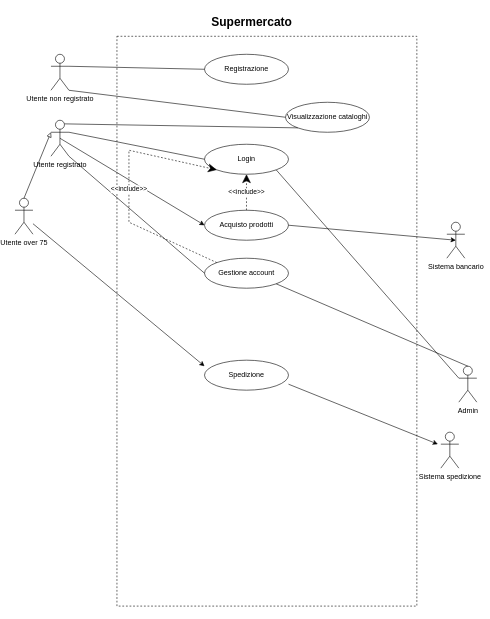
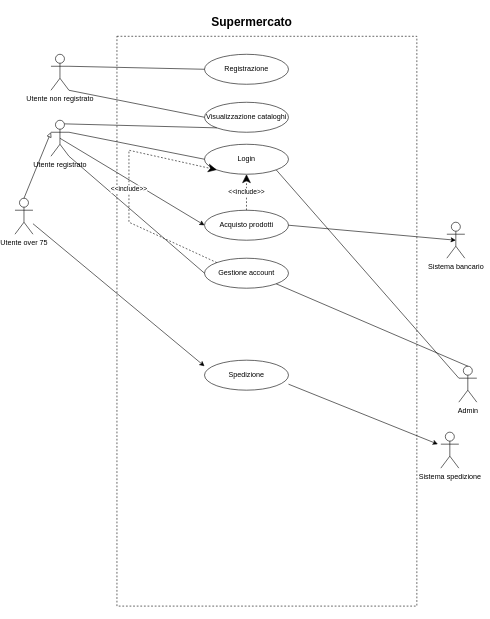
  <mxCell id="0" />
  <mxCell id="1" parent="0" />
  <mxCell id="2" value="" style="rounded=0;whiteSpace=wrap;html=1;dashed=1;" vertex="1" parent="1"><mxGeometry x="190" y="60" width="500" height="950" as="geometry" /></mxCell>
  <mxCell id="3" value="Supermercato" style="text;html=1;align=center;verticalAlign=middle;whiteSpace=wrap;rounded=0;fontSize=20;fontStyle=1" vertex="1" parent="1"><mxGeometry x="270" y="20" width="290" height="30" as="geometry" /></mxCell>
  <mxCell id="4" value="Utente non registrato" style="shape=umlActor;verticalLabelPosition=bottom;verticalAlign=top;html=1;outlineConnect=0;" vertex="1" parent="1"><mxGeometry x="80" y="90" width="30" height="60" as="geometry" /></mxCell>
  <mxCell id="5" value="Registrazione" style="ellipse;whiteSpace=wrap;html=1;" vertex="1" parent="1"><mxGeometry x="336" y="90" width="140" height="50" as="geometry" /></mxCell>
- <mxCell id="6" value="Visualizzazione cataloghi" style="ellipse;whiteSpace=wrap;html=1;" vertex="1" parent="1"><mxGeometry x="471" y="170" width="140" height="50" as="geometry" /></mxCell>
+ <mxCell id="6" value="Visualizzazione cataloghi" style="ellipse;whiteSpace=wrap;html=1;" vertex="1" parent="1"><mxGeometry x="336" y="170" width="140" height="50" as="geometry" /></mxCell>
  <mxCell id="7" value="" style="endArrow=none;html=1;rounded=0;entryX=1;entryY=1;entryDx=0;entryDy=0;entryPerimeter=0;exitX=0;exitY=0.5;exitDx=0;exitDy=0;" edge="1" parent="1" source="6" target="4"><mxGeometry width="50" height="50" relative="1" as="geometry"><mxPoint x="280" y="125" as="sourcePoint" /><mxPoint x="105" y="130" as="targetPoint" /></mxGeometry></mxCell>
  <mxCell id="8" value="Utente registrato" style="shape=umlActor;verticalLabelPosition=bottom;verticalAlign=top;html=1;outlineConnect=0;" vertex="1" parent="1"><mxGeometry x="80" y="200" width="30" height="60" as="geometry" /></mxCell>
  <mxCell id="9" value="" style="endArrow=none;html=1;rounded=0;entryX=1;entryY=0.333;entryDx=0;entryDy=0;entryPerimeter=0;exitX=0;exitY=0.5;exitDx=0;exitDy=0;" edge="1" parent="1" source="5" target="4"><mxGeometry width="50" height="50" relative="1" as="geometry"><mxPoint x="280" y="185" as="sourcePoint" /><mxPoint x="120" y="160" as="targetPoint" /></mxGeometry></mxCell>
  <mxCell id="10" value="Login" style="ellipse;whiteSpace=wrap;html=1;" vertex="1" parent="1"><mxGeometry x="336" y="240" width="140" height="50" as="geometry" /></mxCell>
  <mxCell id="11" value="" style="endArrow=none;html=1;rounded=0;exitX=1;exitY=0.333;exitDx=0;exitDy=0;exitPerimeter=0;entryX=0;entryY=0.5;entryDx=0;entryDy=0;" edge="1" parent="1" source="8" target="10"><mxGeometry width="50" height="50" relative="1" as="geometry"><mxPoint x="330" y="210" as="sourcePoint" /><mxPoint x="380" y="160" as="targetPoint" /></mxGeometry></mxCell>
  <mxCell id="12" value="" style="endArrow=none;html=1;rounded=0;exitX=0.75;exitY=0.1;exitDx=0;exitDy=0;exitPerimeter=0;entryX=0;entryY=1;entryDx=0;entryDy=0;" edge="1" parent="1" source="8" target="6"><mxGeometry width="50" height="50" relative="1" as="geometry"><mxPoint x="330" y="210" as="sourcePoint" /><mxPoint x="380" y="160" as="targetPoint" /></mxGeometry></mxCell>
  <mxCell id="13" value="Acquisto prodotti" style="ellipse;whiteSpace=wrap;html=1;" vertex="1" parent="1"><mxGeometry x="336" y="350" width="140" height="50" as="geometry" /></mxCell>
  <mxCell id="14" value="" style="endArrow=classic;html=1;rounded=0;exitX=0.5;exitY=0.5;exitDx=0;exitDy=0;exitPerimeter=0;entryX=0;entryY=0.5;entryDx=0;entryDy=0;endFill=1;" edge="1" parent="1" source="8" target="13"><mxGeometry width="50" height="50" relative="1" as="geometry"><mxPoint x="120" y="230" as="sourcePoint" /><mxPoint x="280" y="265" as="targetPoint" /></mxGeometry></mxCell>
  <mxCell id="15" value="Sistema bancario" style="shape=umlActor;verticalLabelPosition=bottom;verticalAlign=top;html=1;outlineConnect=0;" vertex="1" parent="1"><mxGeometry x="740" y="370" width="30" height="60" as="geometry" /></mxCell>
  <mxCell id="16" value="" style="endArrow=classic;html=1;rounded=0;exitX=1;exitY=0.5;exitDx=0;exitDy=0;entryX=0.5;entryY=0.5;entryDx=0;entryDy=0;entryPerimeter=0;endFill=1;" edge="1" parent="1" source="13" target="15"><mxGeometry width="50" height="50" relative="1" as="geometry"><mxPoint x="105" y="240" as="sourcePoint" /><mxPoint x="280" y="345" as="targetPoint" /></mxGeometry></mxCell>
  <mxCell id="17" value="Gestione account" style="ellipse;whiteSpace=wrap;html=1;" vertex="1" parent="1"><mxGeometry x="336" y="430" width="140" height="50" as="geometry" /></mxCell>
  <mxCell id="18" value="" style="endArrow=none;html=1;rounded=0;exitX=1;exitY=1;exitDx=0;exitDy=0;exitPerimeter=0;entryX=0;entryY=0.5;entryDx=0;entryDy=0;" edge="1" parent="1" source="8" target="17"><mxGeometry width="50" height="50" relative="1" as="geometry"><mxPoint x="120" y="230" as="sourcePoint" /><mxPoint x="280" y="265" as="targetPoint" /></mxGeometry></mxCell>
  <mxCell id="19" value="Admin" style="shape=umlActor;verticalLabelPosition=bottom;verticalAlign=top;html=1;outlineConnect=0;" vertex="1" parent="1"><mxGeometry x="760" y="610" width="30" height="60" as="geometry" /></mxCell>
  <mxCell id="20" value="" style="endArrow=none;html=1;rounded=0;exitX=1;exitY=1;exitDx=0;exitDy=0;entryX=0;entryY=0.333;entryDx=0;entryDy=0;entryPerimeter=0;" edge="1" parent="1" source="10" target="19"><mxGeometry width="50" height="50" relative="1" as="geometry"><mxPoint x="420" y="265" as="sourcePoint" /><mxPoint x="585" y="450" as="targetPoint" /></mxGeometry></mxCell>
  <mxCell id="21" value="" style="endArrow=none;html=1;rounded=0;exitX=1;exitY=1;exitDx=0;exitDy=0;entryX=0.5;entryY=0;entryDx=0;entryDy=0;entryPerimeter=0;" edge="1" parent="1" source="17" target="19"><mxGeometry width="50" height="50" relative="1" as="geometry"><mxPoint x="400" y="603" as="sourcePoint" /><mxPoint x="570" y="609" as="targetPoint" /></mxGeometry></mxCell>
  <mxCell id="22" value="&amp;lt;&amp;lt;include&amp;gt;&amp;gt;" style="endArrow=classic;endSize=12;dashed=1;html=1;rounded=0;exitX=0.5;exitY=0;exitDx=0;exitDy=0;entryX=0.5;entryY=1;entryDx=0;entryDy=0;endFill=1;" edge="1" parent="1" source="13" target="10"><mxGeometry width="160" relative="1" as="geometry"><mxPoint x="350" y="300" as="sourcePoint" /><mxPoint x="510" y="300" as="targetPoint" /></mxGeometry></mxCell>
  <mxCell id="23" value="&amp;lt;&amp;lt;include&amp;gt;&amp;gt;" style="endArrow=classic;endSize=12;dashed=1;html=1;rounded=0;exitX=0;exitY=0;exitDx=0;exitDy=0;entryX=0;entryY=1;entryDx=0;entryDy=0;endFill=1;" edge="1" parent="1" source="17" target="10"><mxGeometry width="160" relative="1" as="geometry"><mxPoint x="350" y="290" as="sourcePoint" /><mxPoint x="350" y="260" as="targetPoint" /><Array as="points"><mxPoint x="210" y="370" /><mxPoint x="210" y="250" /></Array><mxPoint as="offset" /></mxGeometry></mxCell>
  <mxCell id="24" value="Utente over 75" style="shape=umlActor;verticalLabelPosition=bottom;verticalAlign=top;html=1;" vertex="1" parent="1"><mxGeometry x="20" y="330" width="30" height="60" as="geometry" /></mxCell>
  <mxCell id="25" value="" style="endArrow=block;html=1;rounded=0;exitX=0.5;exitY=0;exitDx=0;exitDy=0;exitPerimeter=0;entryX=0;entryY=0.333;entryDx=0;entryDy=0;entryPerimeter=0;endFill=0;" edge="1" parent="1" source="24" target="8"><mxGeometry width="50" height="50" relative="1" as="geometry"><mxPoint x="70" y="320" as="sourcePoint" /><mxPoint x="120" y="270" as="targetPoint" /></mxGeometry></mxCell>
  <mxCell id="26" value="Spedizione" style="ellipse;whiteSpace=wrap;html=1;" vertex="1" parent="1"><mxGeometry x="336" y="600" width="140" height="50" as="geometry" /></mxCell>
  <mxCell id="27" value="" style="endArrow=classic;html=1;rounded=0;entryX=0;entryY=0.5;entryDx=0;entryDy=0;endFill=1;" edge="1" parent="1" source="24"><mxGeometry width="50" height="50" relative="1" as="geometry"><mxPoint x="95" y="465" as="sourcePoint" /><mxPoint x="336" y="610" as="targetPoint" /></mxGeometry></mxCell>
  <mxCell id="28" value="" style="endArrow=classic;html=1;rounded=0;endFill=1;" edge="1" parent="1"><mxGeometry width="50" height="50" relative="1" as="geometry"><mxPoint x="476" y="640" as="sourcePoint" /><mxPoint x="725" y="740" as="targetPoint" /></mxGeometry></mxCell>
  <mxCell id="29" value="Sistema spedizione" style="shape=umlActor;verticalLabelPosition=bottom;verticalAlign=top;html=1;outlineConnect=0;" vertex="1" parent="1"><mxGeometry x="730" y="720" width="30" height="60" as="geometry" /></mxCell>
